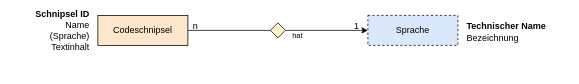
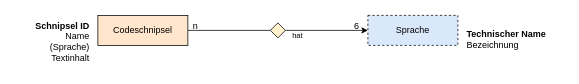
  <mxCell id="0" />
  <mxCell id="1" parent="0" />
  <mxCell id="2" value="Sprache" style="rounded=0;whiteSpace=wrap;html=1;fillColor=#dae8fc;strokeColor=#000000;dashed=1;" parent="1" vertex="1"><mxGeometry x="490" y="20" width="120" height="40" as="geometry" /></mxCell>
- <mxCell id="3" value="&lt;div&gt;&lt;b&gt;Technischer Name&lt;/b&gt;&lt;/div&gt;&lt;div&gt;Bezeichnung&lt;br&gt;&lt;/div&gt;" style="text;html=1;align=left;verticalAlign=middle;resizable=0;points=[];autosize=1;strokeColor=none;fillColor=none;" parent="1" vertex="1"><mxGeometry x="620" y="22" width="130" height="40" as="geometry" /></mxCell>
+ <mxCell id="3" value="&lt;div&gt;&lt;b&gt;Technischer Name&lt;/b&gt;&lt;/div&gt;&lt;div&gt;Bezeichnung&lt;br&gt;&lt;/div&gt;" style="text;html=1;align=left;verticalAlign=middle;resizable=0;points=[];autosize=1;strokeColor=none;fillColor=none;" parent="1" vertex="1"><mxGeometry x="620" y="32" width="130" height="40" as="geometry" /></mxCell>
  <mxCell id="4" style="edgeStyle=orthogonalEdgeStyle;rounded=0;orthogonalLoop=1;jettySize=auto;html=1;exitX=1;exitY=0.5;exitDx=0;exitDy=0;entryX=0;entryY=0.5;entryDx=0;entryDy=0;endArrow=none;endFill=0;" parent="1" source="5" target="8" edge="1"><mxGeometry relative="1" as="geometry" /></mxCell>
  <mxCell id="5" value="Codeschnipsel" style="rounded=0;whiteSpace=wrap;html=1;fillColor=#ffe6cc;strokeColor=#000000;" parent="1" vertex="1"><mxGeometry x="130" y="20" width="120" height="40" as="geometry" /></mxCell>
- <mxCell id="6" value="&lt;div&gt;&lt;b&gt;Schnipsel ID&lt;/b&gt;&lt;/div&gt;&lt;div&gt;Name&lt;/div&gt;&lt;div&gt;(Sprache)&lt;/div&gt;&lt;div&gt;Textinhalt&lt;br&gt;&lt;/div&gt;" style="text;html=1;align=right;verticalAlign=middle;resizable=0;points=[];autosize=1;strokeColor=none;fillColor=none;" parent="1" vertex="1"><mxGeometry x="20" y="5" width="100" height="70" as="geometry" /></mxCell>
+ <mxCell id="6" value="&lt;div&gt;&lt;b&gt;Schnipsel ID&lt;/b&gt;&lt;/div&gt;&lt;div&gt;Name&lt;/div&gt;&lt;div&gt;(Sprache)&lt;/div&gt;&lt;div&gt;Textinhalt&lt;br&gt;&lt;/div&gt;" style="text;html=1;align=right;verticalAlign=middle;resizable=0;points=[];autosize=1;strokeColor=none;fillColor=none;" parent="1" vertex="1"><mxGeometry x="20" y="20" width="100" height="70" as="geometry" /></mxCell>
  <mxCell id="7" style="edgeStyle=orthogonalEdgeStyle;rounded=0;orthogonalLoop=1;jettySize=auto;html=1;exitX=1;exitY=0.5;exitDx=0;exitDy=0;entryX=0;entryY=0.5;entryDx=0;entryDy=0;" parent="1" source="8" target="2" edge="1"><mxGeometry relative="1" as="geometry" /></mxCell>
  <mxCell id="8" value="" style="rhombus;whiteSpace=wrap;html=1;fillColor=#fff2cc;strokeColor=#000000;" parent="1" vertex="1"><mxGeometry x="360" y="30" width="20" height="20" as="geometry" /></mxCell>
  <mxCell id="9" value="n" style="text;html=1;align=center;verticalAlign=middle;resizable=0;points=[];autosize=1;strokeColor=none;fillColor=none;" parent="1" vertex="1"><mxGeometry x="245" y="20" width="30" height="30" as="geometry" /></mxCell>
- <mxCell id="10" value="1" style="text;html=1;align=center;verticalAlign=middle;resizable=0;points=[];autosize=1;strokeColor=none;fillColor=none;" parent="1" vertex="1"><mxGeometry x="460" y="20" width="30" height="30" as="geometry" /></mxCell>
+ <mxCell id="10" value="6" style="text;html=1;align=center;verticalAlign=middle;resizable=0;points=[];autosize=1;strokeColor=none;fillColor=none;" parent="1" vertex="1"><mxGeometry x="460" y="20" width="30" height="30" as="geometry" /></mxCell>
  <mxCell id="11" value="hat" style="text;html=1;align=center;verticalAlign=middle;resizable=0;points=[];autosize=1;strokeColor=none;fillColor=none;fontSize=10;" parent="1" vertex="1"><mxGeometry x="376" y="32" width="40" height="30" as="geometry" /></mxCell>
